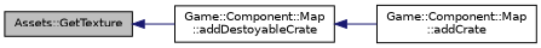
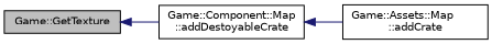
  digraph {
    rankdir=LR
    node [color=black fillcolor=white fontname=Helvetica fontsize=10 shape=record style=filled]
    edge [color=midnightblue dir=back fontname=Helvetica fontsize=10 labelfontname=Helvetica labelfontsize=10 style=solid]
-   n1 [fillcolor=grey75 fontcolor=black height=0.2 label="Assets::GetTexture" width=0.4]
+   n1 [fillcolor=grey75 fontcolor=black height=0.2 label="Game::GetTexture" width=0.4]
    n2 [height=0.2 label="Game::Component::Map\l::addDestoyableCrate" width=0.4]
-   n3 [height=0.2 label="Game::Component::Map\l::addCrate" width=0.4]
+   n3 [height=0.2 label="Game::Assets::Map\l::addCrate" width=0.4]
    n1 -> n2
    n2 -> n3
  }
